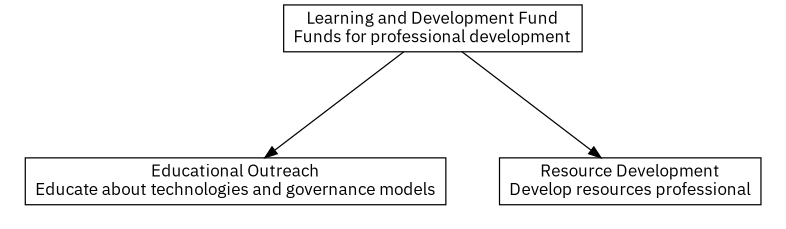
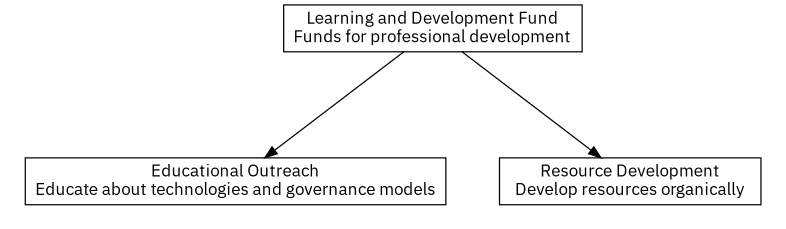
  digraph {
    nodesep=0.6
    rankdir=TB
    ranksep=1.2
    fontname="IBM Plex Sans"
    node [shape=box fontname="IBM Plex Sans"]
    edge [fontname="IBM Plex Sans"]
-   n1 [label="Resource Development\nDevelop resources professional"]
+   n1 [label="Resource Development\nDevelop resources organically"]
    n2 [label="Educational Outreach\nEducate about technologies and governance models"]
    n3 [label="Learning and Development Fund\nFunds for professional development"]
    subgraph cluster_1 {
      rank=min
      style=invis
      n1
      n2
    }
    n3 -> n1
    n3 -> n2
  }
